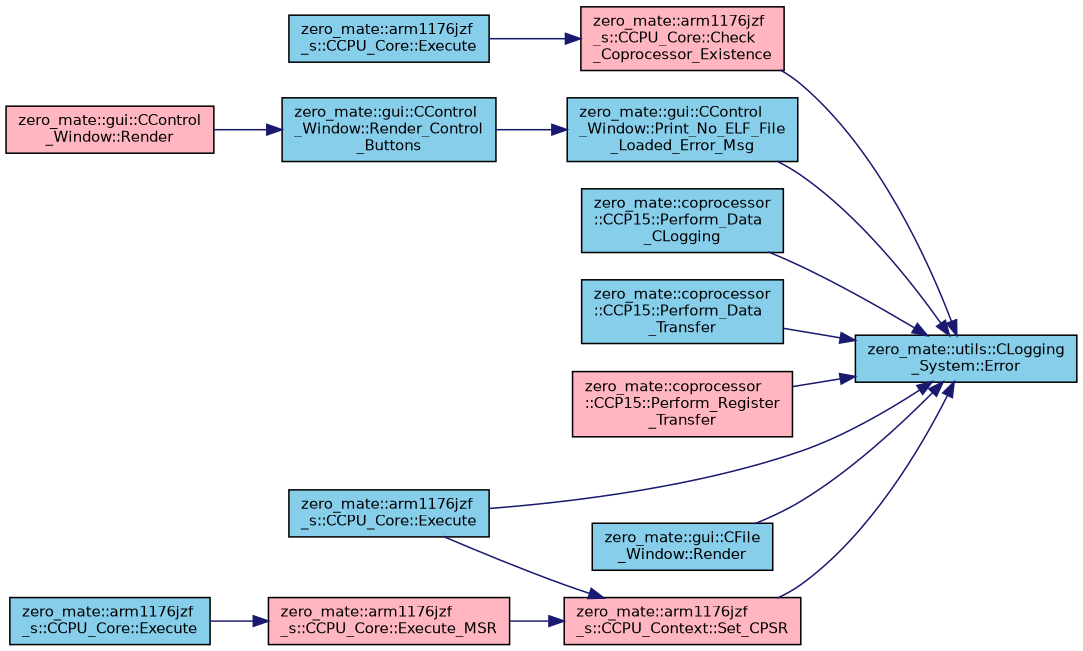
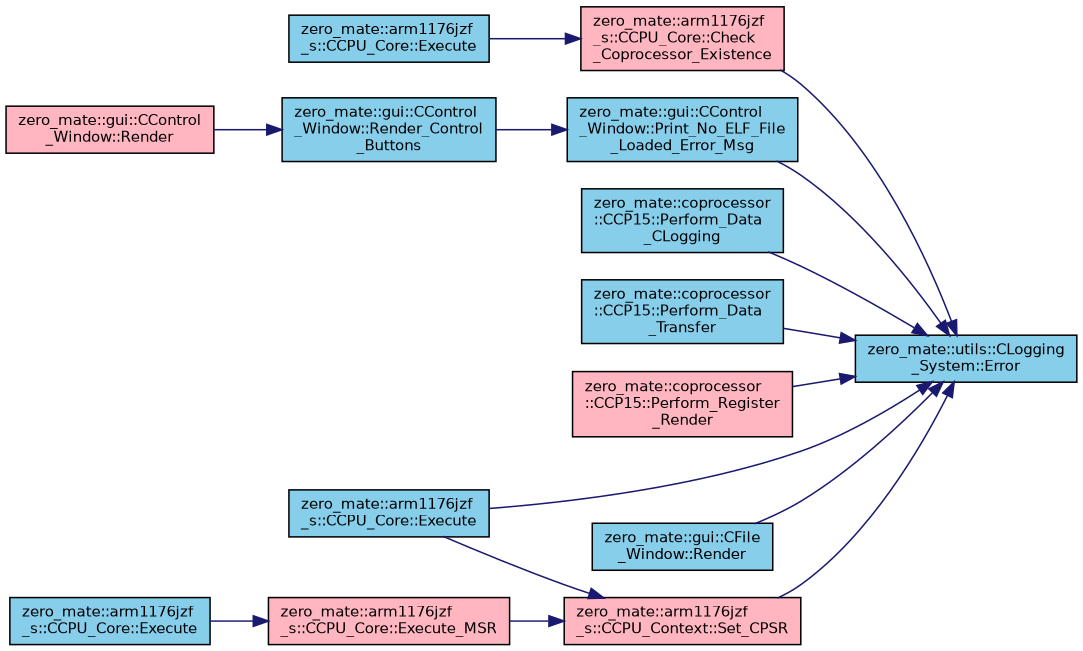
  digraph {
    rankdir=RL
    node [color=black fillcolor=skyblue fontname=Helvetica fontsize=10 shape=record style=filled]
    edge [color=midnightblue dir=back fontname=Helvetica fontsize=10 labelfontname=Helvetica labelfontsize=10 style=solid]
    n1 [fontcolor=black height=0.2 label="zero_mate::utils::CLogging\l_System::Error" width=0.4]
    n2 [fillcolor=lightpink height=0.2 label="zero_mate::arm1176jzf\l_s::CCPU_Core::Check\l_Coprocessor_Existence" width=0.4]
    n3 [height=0.2 label="zero_mate::arm1176jzf\l_s::CCPU_Core::Execute" width=0.4]
    n4 [height=0.2 label="zero_mate::coprocessor\l::CCP15::Perform_Data\l_CLogging" width=0.4]
    n5 [height=0.2 label="zero_mate::coprocessor\l::CCP15::Perform_Data\l_Transfer" width=0.4]
-   n6 [fillcolor=lightpink height=0.2 label="zero_mate::coprocessor\l::CCP15::Perform_Register\l_Transfer" width=0.4]
+   n6 [fillcolor=lightpink height=0.2 label="zero_mate::coprocessor\l::CCP15::Perform_Register\l_Render" width=0.4]
    n7 [height=0.2 label="zero_mate::gui::CControl\l_Window::Print_No_ELF_File\l_Loaded_Error_Msg" width=0.4]
    n8 [height=0.2 label="zero_mate::gui::CFile\l_Window::Render" width=0.4]
    n9 [fillcolor=lightpink height=0.2 label="zero_mate::arm1176jzf\l_s::CCPU_Context::Set_CPSR" width=0.4]
    n10 [height=0.2 label="zero_mate::arm1176jzf\l_s::CCPU_Core::Execute" width=0.4]
    n11 [height=0.2 label="zero_mate::gui::CControl\l_Window::Render_Control\l_Buttons" width=0.4]
    n12 [fillcolor=lightpink height=0.2 label="zero_mate::arm1176jzf\l_s::CCPU_Core::Execute_MSR" width=0.4]
    n13 [fillcolor=lightpink height=0.2 label="zero_mate::gui::CControl\l_Window::Render" width=0.4]
    n14 [height=0.2 label="zero_mate::arm1176jzf\l_s::CCPU_Core::Execute" width=0.4]
    n1 -> n2
    n1 -> n3
    n1 -> n4
    n1 -> n5
    n1 -> n6
    n1 -> n7
    n1 -> n8
    n1 -> n9
    n2 -> n10
    n7 -> n11
    n9 -> n3
    n9 -> n12
    n11 -> n13
    n12 -> n14
  }
